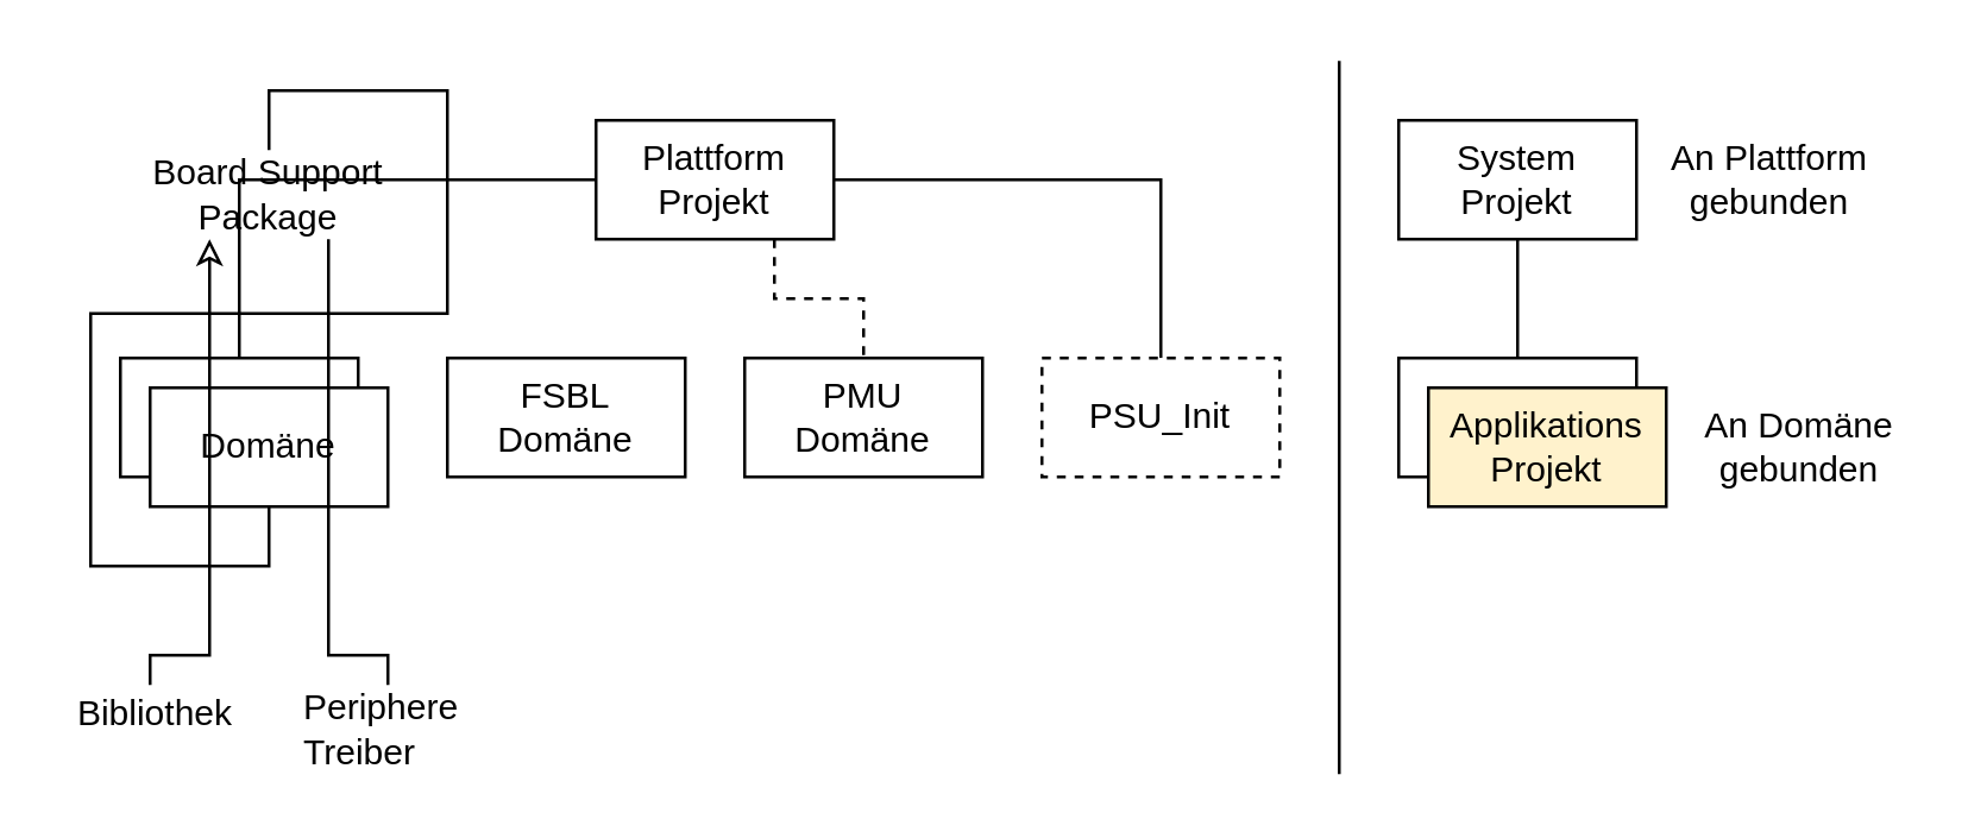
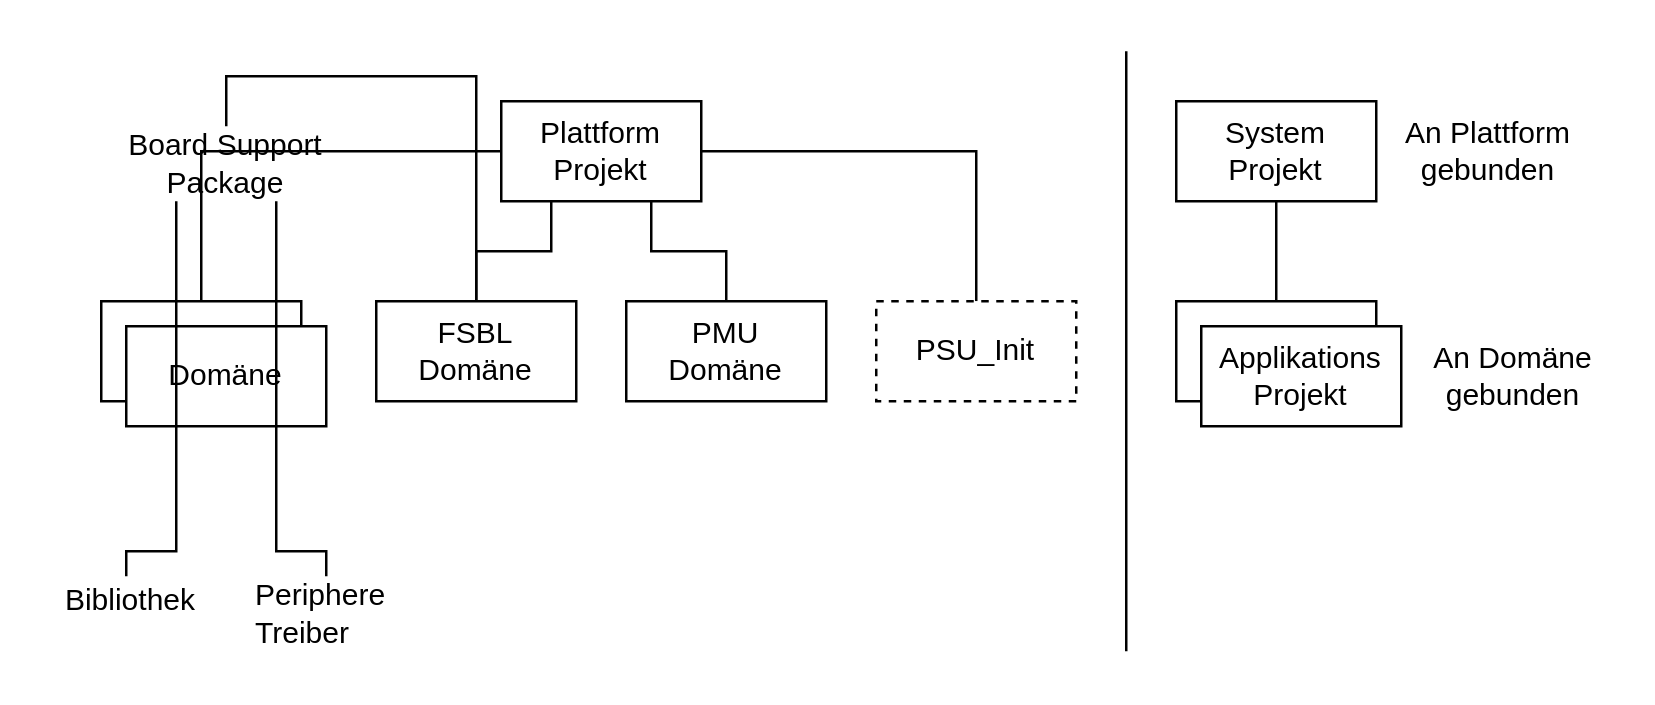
  <mxCell id="0" />
  <mxCell id="1" parent="0" />
  <mxCell id="2" value="" style="rounded=0;whiteSpace=wrap;html=1;" vertex="1" parent="1"><mxGeometry x="470" y="120" width="80" height="40" as="geometry" /></mxCell>
- <mxCell id="3" style="edgeStyle=orthogonalEdgeStyle;rounded=0;orthogonalLoop=1;jettySize=auto;html=1;exitX=0.75;exitY=1;exitDx=0;exitDy=0;entryX=0.5;entryY=0;entryDx=0;entryDy=0;endArrow=none;endFill=0;dashed=1;" edge="1" parent="1" source="5" target="14"><mxGeometry relative="1" as="geometry" /></mxCell>
+ <mxCell id="3" style="edgeStyle=orthogonalEdgeStyle;rounded=0;orthogonalLoop=1;jettySize=auto;html=1;exitX=0.75;exitY=1;exitDx=0;exitDy=0;entryX=0.5;entryY=0;entryDx=0;entryDy=0;endArrow=none;endFill=0;" edge="1" parent="1" source="5" target="14"><mxGeometry relative="1" as="geometry" /></mxCell>
  <mxCell id="4" style="edgeStyle=orthogonalEdgeStyle;rounded=0;orthogonalLoop=1;jettySize=auto;html=1;exitX=1;exitY=0.5;exitDx=0;exitDy=0;entryX=0.5;entryY=0;entryDx=0;entryDy=0;endArrow=none;endFill=0;" edge="1" parent="1" source="5" target="15"><mxGeometry relative="1" as="geometry" /></mxCell>
  <mxCell id="5" value="Plattform&lt;br&gt;Projekt" style="rounded=0;whiteSpace=wrap;html=1;" vertex="1" parent="1"><mxGeometry x="200" y="40" width="80" height="40" as="geometry" /></mxCell>
- <mxCell id="6" value="Applikations&lt;br&gt;Projekt" style="rounded=0;whiteSpace=wrap;html=1;fillColor=#fff2cc;" vertex="1" parent="1"><mxGeometry x="480" y="130" width="80" height="40" as="geometry" /></mxCell>
+ <mxCell id="6" value="Applikations&lt;br&gt;Projekt" style="rounded=0;whiteSpace=wrap;html=1;" vertex="1" parent="1"><mxGeometry x="480" y="130" width="80" height="40" as="geometry" /></mxCell>
  <mxCell id="7" style="edgeStyle=orthogonalEdgeStyle;rounded=0;orthogonalLoop=1;jettySize=auto;html=1;exitX=0.5;exitY=1;exitDx=0;exitDy=0;entryX=0.5;entryY=0;entryDx=0;entryDy=0;endArrow=none;endFill=0;" edge="1" parent="1" source="8" target="2"><mxGeometry relative="1" as="geometry" /></mxCell>
  <mxCell id="8" value="System&lt;br&gt;Projekt" style="rounded=0;whiteSpace=wrap;html=1;" vertex="1" parent="1"><mxGeometry x="470" y="40" width="80" height="40" as="geometry" /></mxCell>
  <mxCell id="9" style="edgeStyle=orthogonalEdgeStyle;rounded=0;orthogonalLoop=1;jettySize=auto;html=1;exitX=0.5;exitY=0;exitDx=0;exitDy=0;entryX=0;entryY=0.5;entryDx=0;entryDy=0;endArrow=none;endFill=0;" edge="1" parent="1" source="10" target="5"><mxGeometry relative="1" as="geometry" /></mxCell>
  <mxCell id="10" value="Domaine" style="rounded=0;whiteSpace=wrap;html=1;" vertex="1" parent="1"><mxGeometry x="40" y="120" width="80" height="40" as="geometry" /></mxCell>
  <mxCell id="11" value="Domäne" style="rounded=0;whiteSpace=wrap;html=1;" vertex="1" parent="1"><mxGeometry x="50" y="130" width="80" height="40" as="geometry" /></mxCell>
+ <mxCell id="12" style="edgeStyle=orthogonalEdgeStyle;rounded=0;orthogonalLoop=1;jettySize=auto;html=1;exitX=0.5;exitY=0;exitDx=0;exitDy=0;entryX=0.25;entryY=1;entryDx=0;entryDy=0;endArrow=none;endFill=0;" edge="1" parent="1" source="13" target="5"><mxGeometry relative="1" as="geometry" /></mxCell>
  <mxCell id="13" value="FSBL Domäne" style="rounded=0;whiteSpace=wrap;html=1;" vertex="1" parent="1"><mxGeometry x="150" y="120" width="80" height="40" as="geometry" /></mxCell>
  <mxCell id="14" value="PMU&lt;br&gt;Domäne" style="rounded=0;whiteSpace=wrap;html=1;" vertex="1" parent="1"><mxGeometry x="250" y="120" width="80" height="40" as="geometry" /></mxCell>
  <mxCell id="15" value="PSU_Init" style="rounded=0;whiteSpace=wrap;html=1;dashed=1;" vertex="1" parent="1"><mxGeometry x="350" y="120" width="80" height="40" as="geometry" /></mxCell>
  <mxCell id="16" value="An Plattform gebunden" style="text;html=1;strokeColor=none;fillColor=none;align=center;verticalAlign=middle;whiteSpace=wrap;rounded=0;" vertex="1" parent="1"><mxGeometry x="560" y="50" width="70" height="20" as="geometry" /></mxCell>
  <mxCell id="17" value="An Domäne&lt;br&gt;gebunden" style="text;html=1;strokeColor=none;fillColor=none;align=center;verticalAlign=middle;whiteSpace=wrap;rounded=0;" vertex="1" parent="1"><mxGeometry x="570" y="140" width="70" height="20" as="geometry" /></mxCell>
  <mxCell id="18" value="" style="endArrow=none;html=1;" edge="1" parent="1"><mxGeometry width="50" height="50" relative="1" as="geometry"><mxPoint x="450" y="260" as="sourcePoint" /><mxPoint x="450" y="20" as="targetPoint" /></mxGeometry></mxCell>
- <mxCell id="19" style="edgeStyle=orthogonalEdgeStyle;rounded=0;orthogonalLoop=1;jettySize=auto;html=1;exitX=0.5;exitY=0;exitDx=0;exitDy=0;entryX=0.5;entryY=1;entryDx=0;entryDy=0;endArrow=none;endFill=0;" edge="1" parent="1" source="20" target="11"><mxGeometry relative="1" as="geometry" /></mxCell>
+ <mxCell id="19" style="edgeStyle=orthogonalEdgeStyle;rounded=0;orthogonalLoop=1;jettySize=auto;html=1;exitX=0.5;exitY=0;exitDx=0;exitDy=0;endArrow=none;endFill=0;" edge="1" parent="1" source="20" target="13"><mxGeometry relative="1" as="geometry" /></mxCell>
  <mxCell id="20" value="Board Support Package" style="text;html=1;strokeColor=none;fillColor=none;align=center;verticalAlign=middle;whiteSpace=wrap;rounded=0;" vertex="1" parent="1"><mxGeometry x="50" y="50" width="80" height="30" as="geometry" /></mxCell>
- <mxCell id="21" style="edgeStyle=orthogonalEdgeStyle;rounded=0;orthogonalLoop=1;jettySize=auto;html=1;exitX=0.5;exitY=0;exitDx=0;exitDy=0;entryX=0.25;entryY=1;entryDx=0;entryDy=0;endArrow=classic;endFill=0;" edge="1" parent="1" source="22" target="20"><mxGeometry relative="1" as="geometry"><Array as="points"><mxPoint x="50" y="220" /><mxPoint x="70" y="220" /></Array></mxGeometry></mxCell>
+ <mxCell id="21" style="edgeStyle=orthogonalEdgeStyle;rounded=0;orthogonalLoop=1;jettySize=auto;html=1;exitX=0.5;exitY=0;exitDx=0;exitDy=0;entryX=0.25;entryY=1;entryDx=0;entryDy=0;endArrow=none;endFill=0;" edge="1" parent="1" source="22" target="20"><mxGeometry relative="1" as="geometry"><Array as="points"><mxPoint x="50" y="220" /><mxPoint x="70" y="220" /></Array></mxGeometry></mxCell>
  <mxCell id="22" value="Bibliothek" style="text;html=1;strokeColor=none;fillColor=none;align=right;verticalAlign=middle;whiteSpace=wrap;rounded=0;" vertex="1" parent="1"><mxGeometry x="20" y="230" width="60" height="20" as="geometry" /></mxCell>
  <mxCell id="23" style="edgeStyle=orthogonalEdgeStyle;rounded=0;orthogonalLoop=1;jettySize=auto;html=1;exitX=0.5;exitY=0;exitDx=0;exitDy=0;entryX=0.75;entryY=1;entryDx=0;entryDy=0;endArrow=none;endFill=0;" edge="1" parent="1" source="24" target="20"><mxGeometry relative="1" as="geometry"><Array as="points"><mxPoint x="130" y="220" /><mxPoint x="110" y="220" /></Array></mxGeometry></mxCell>
  <mxCell id="24" value="Periphere&lt;br&gt;Treiber" style="text;html=1;strokeColor=none;fillColor=none;align=left;verticalAlign=middle;whiteSpace=wrap;rounded=0;" vertex="1" parent="1"><mxGeometry x="100" y="230" width="60" height="30" as="geometry" /></mxCell>
